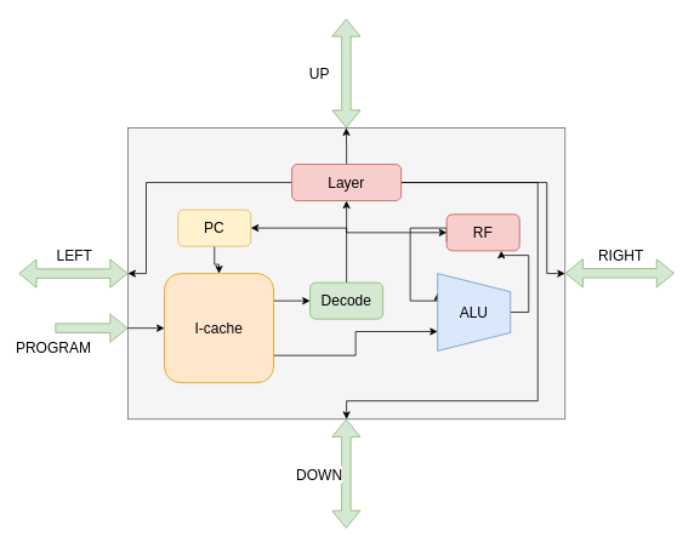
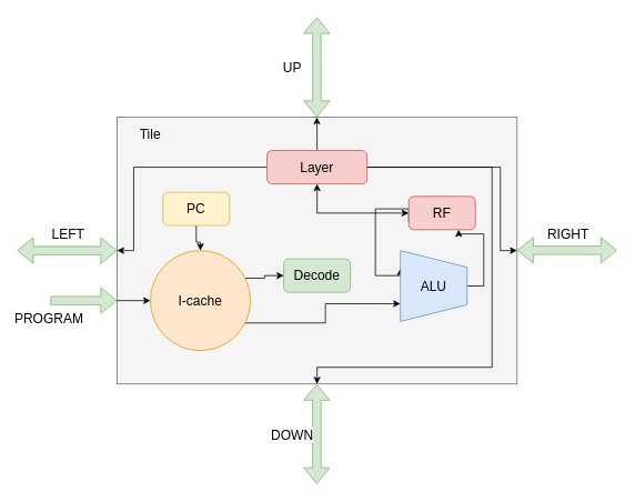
  <mxCell id="0" />
  <mxCell id="1" style="" parent="0" />
  <mxCell id="2" value="" style="rounded=0;whiteSpace=wrap;html=1;fillColor=#f5f5f5;fontColor=#333333;strokeColor=#666666;" vertex="1" parent="1"><mxGeometry x="140" y="140" width="480" height="320" as="geometry" /></mxCell>
  <mxCell id="3" value="" style="shape=flexArrow;endArrow=classic;startArrow=classic;html=1;rounded=0;entryX=0;entryY=0.5;entryDx=0;entryDy=0;fillColor=#d5e8d4;strokeColor=#82b366;" edge="1" parent="1" target="2"><mxGeometry width="100" height="100" relative="1" as="geometry"><mxPoint x="20" y="300" as="sourcePoint" /><mxPoint x="120" y="260" as="targetPoint" /></mxGeometry></mxCell>
  <mxCell id="4" value="LEFT" style="edgeLabel;html=1;align=center;verticalAlign=middle;resizable=0;points=[];fontSize=16;" vertex="1" connectable="0" parent="3"><mxGeometry x="-0.27" relative="1" as="geometry"><mxPoint x="16" y="-20" as="offset" /></mxGeometry></mxCell>
  <mxCell id="5" value="" style="shape=flexArrow;endArrow=classic;startArrow=classic;html=1;rounded=0;entryX=0;entryY=0.5;entryDx=0;entryDy=0;fillColor=#d5e8d4;strokeColor=#82b366;" edge="1" parent="1"><mxGeometry width="100" height="100" relative="1" as="geometry"><mxPoint x="620" y="299.66" as="sourcePoint" /><mxPoint x="740" y="299.66" as="targetPoint" /></mxGeometry></mxCell>
  <mxCell id="6" value="RIGHT" style="edgeLabel;html=1;align=center;verticalAlign=middle;resizable=0;points=[];fontSize=16;" vertex="1" connectable="0" parent="5"><mxGeometry x="-0.27" relative="1" as="geometry"><mxPoint x="16" y="-20" as="offset" /></mxGeometry></mxCell>
  <mxCell id="7" value="" style="shape=flexArrow;endArrow=classic;startArrow=classic;html=1;rounded=0;exitX=0.5;exitY=1;exitDx=0;exitDy=0;fillColor=#d5e8d4;strokeColor=#82b366;" edge="1" parent="1"><mxGeometry width="100" height="100" relative="1" as="geometry"><mxPoint x="379.66" y="460" as="sourcePoint" /><mxPoint x="379.66" y="580" as="targetPoint" /></mxGeometry></mxCell>
  <mxCell id="8" value="DOWN" style="edgeLabel;html=1;align=center;verticalAlign=middle;resizable=0;points=[];fontSize=16;" vertex="1" connectable="0" parent="7"><mxGeometry x="-0.27" relative="1" as="geometry"><mxPoint x="-30" y="16" as="offset" /></mxGeometry></mxCell>
  <mxCell id="9" value="" style="shape=flexArrow;endArrow=classic;startArrow=classic;html=1;rounded=0;exitX=0.5;exitY=1;exitDx=0;exitDy=0;fillColor=#d5e8d4;strokeColor=#82b366;" edge="1" parent="1" target="2"><mxGeometry width="100" height="100" relative="1" as="geometry"><mxPoint x="379.66" y="20" as="sourcePoint" /><mxPoint x="379.66" y="140" as="targetPoint" /></mxGeometry></mxCell>
  <mxCell id="10" value="UP" style="edgeLabel;html=1;align=center;verticalAlign=middle;resizable=0;points=[];fontSize=16;" vertex="1" connectable="0" parent="9"><mxGeometry x="-0.27" relative="1" as="geometry"><mxPoint x="-30" y="16" as="offset" /></mxGeometry></mxCell>
+ <mxCell id="11" value="&lt;font style=&quot;font-size: 16px;&quot;&gt;Tile&lt;/font&gt;" style="text;html=1;strokeColor=none;fillColor=none;align=center;verticalAlign=middle;whiteSpace=wrap;rounded=0;fontSize=16;" vertex="1" parent="1"><mxGeometry x="140" y="140" width="80" height="40" as="geometry" /></mxCell>
  <mxCell id="12" value="Untitled Layer" style="" parent="0" />
  <mxCell id="13" style="edgeStyle=orthogonalEdgeStyle;rounded=0;orthogonalLoop=1;jettySize=auto;html=1;exitX=0;exitY=0.75;exitDx=0;exitDy=0;entryX=0.25;entryY=1;entryDx=0;entryDy=0;fontSize=16;startArrow=none;startFill=0;endArrow=classic;endFill=1;elbow=vertical;" edge="1" parent="12" source="15" target="22"><mxGeometry relative="1" as="geometry"><Array as="points"><mxPoint x="450" y="250" /><mxPoint x="450" y="330" /></Array></mxGeometry></mxCell>
  <mxCell id="14" style="edgeStyle=orthogonalEdgeStyle;rounded=0;orthogonalLoop=1;jettySize=auto;html=1;exitX=0;exitY=0.5;exitDx=0;exitDy=0;entryX=0.5;entryY=1;entryDx=0;entryDy=0;fontSize=16;startArrow=classic;startFill=1;endArrow=classic;endFill=1;elbow=vertical;" edge="1" parent="12" source="15" target="27"><mxGeometry relative="1" as="geometry" /></mxCell>
  <mxCell id="15" value="RF" style="rounded=1;whiteSpace=wrap;html=1;fontSize=16;fillColor=#f8cecc;strokeColor=#b85450;" vertex="1" parent="12"><mxGeometry x="490" y="235" width="80" height="40" as="geometry" /></mxCell>
  <mxCell id="16" style="edgeStyle=orthogonalEdgeStyle;rounded=0;orthogonalLoop=1;jettySize=auto;html=1;exitX=1;exitY=0.75;exitDx=0;exitDy=0;entryX=0.75;entryY=1;entryDx=0;entryDy=0;fontSize=16;" edge="1" parent="12" source="18" target="22"><mxGeometry relative="1" as="geometry" /></mxCell>
  <mxCell id="17" style="edgeStyle=elbowEdgeStyle;rounded=0;orthogonalLoop=1;jettySize=auto;html=1;exitX=1;exitY=0.25;exitDx=0;exitDy=0;fontSize=16;startArrow=none;startFill=0;endArrow=classic;endFill=1;" edge="1" parent="12" source="18" target="30"><mxGeometry relative="1" as="geometry" /></mxCell>
- <mxCell id="18" value="I-cache" style="rounded=1;whiteSpace=wrap;html=1;fontSize=16;fillColor=#ffe6cc;strokeColor=#d79b00;" vertex="1" parent="12"><mxGeometry x="180" y="300" width="120" height="120" as="geometry" /></mxCell>
+ <mxCell id="18" value="I-cache" style="ellipse;whiteSpace=wrap;html=1;fontSize=16;fillColor=#ffe6cc;strokeColor=#d79b00;" vertex="1" parent="12"><mxGeometry x="180" y="300" width="120" height="120" as="geometry" /></mxCell>
  <mxCell id="19" style="edgeStyle=orthogonalEdgeStyle;rounded=0;orthogonalLoop=1;jettySize=auto;html=1;exitX=0.5;exitY=1;exitDx=0;exitDy=0;fontSize=16;startArrow=none;startFill=0;endArrow=classic;endFill=1;elbow=vertical;" edge="1" parent="12" source="20" target="18"><mxGeometry relative="1" as="geometry" /></mxCell>
  <mxCell id="20" value="PC" style="rounded=1;whiteSpace=wrap;html=1;fontSize=16;fillColor=#fff2cc;strokeColor=#d6b656;" vertex="1" parent="12"><mxGeometry x="195" y="230" width="80" height="40" as="geometry" /></mxCell>
  <mxCell id="21" style="edgeStyle=orthogonalEdgeStyle;rounded=0;orthogonalLoop=1;jettySize=auto;html=1;exitX=0.5;exitY=0;exitDx=0;exitDy=0;entryX=0.75;entryY=1;entryDx=0;entryDy=0;fontSize=16;" edge="1" parent="12" source="22" target="15"><mxGeometry relative="1" as="geometry" /></mxCell>
  <mxCell id="22" value="ALU" style="shape=trapezoid;perimeter=trapezoidPerimeter;whiteSpace=wrap;html=1;fixedSize=1;fontSize=16;fillColor=#dae8fc;direction=south;strokeColor=#6c8ebf;" vertex="1" parent="12"><mxGeometry x="480" y="300" width="80" height="85" as="geometry" /></mxCell>
  <mxCell id="23" style="edgeStyle=orthogonalEdgeStyle;rounded=0;orthogonalLoop=1;jettySize=auto;html=1;exitX=0.5;exitY=0;exitDx=0;exitDy=0;fontSize=16;" edge="1" parent="12" source="27"><mxGeometry relative="1" as="geometry"><mxPoint x="379.69" y="140" as="targetPoint" /></mxGeometry></mxCell>
  <mxCell id="24" style="edgeStyle=elbowEdgeStyle;rounded=0;orthogonalLoop=1;jettySize=auto;html=1;exitX=0;exitY=0.5;exitDx=0;exitDy=0;fontSize=16;" edge="1" parent="12" source="27"><mxGeometry relative="1" as="geometry"><mxPoint x="140" y="300" as="targetPoint" /><Array as="points"><mxPoint x="160" y="260" /></Array></mxGeometry></mxCell>
  <mxCell id="25" style="edgeStyle=elbowEdgeStyle;rounded=0;orthogonalLoop=1;jettySize=auto;html=1;exitX=1;exitY=0.5;exitDx=0;exitDy=0;fontSize=16;" edge="1" parent="12" source="27"><mxGeometry relative="1" as="geometry"><mxPoint x="620" y="300" as="targetPoint" /><Array as="points"><mxPoint x="600" y="260" /></Array></mxGeometry></mxCell>
  <mxCell id="26" style="edgeStyle=elbowEdgeStyle;rounded=0;orthogonalLoop=1;jettySize=auto;html=1;exitX=1;exitY=0.5;exitDx=0;exitDy=0;fontSize=16;endArrow=none;endFill=0;startArrow=none;startFill=0;" edge="1" parent="12" source="27"><mxGeometry relative="1" as="geometry"><mxPoint x="380" y="440" as="targetPoint" /><Array as="points"><mxPoint x="590" y="320" /><mxPoint x="600" y="380" /></Array></mxGeometry></mxCell>
  <mxCell id="27" value="Layer" style="rounded=1;whiteSpace=wrap;html=1;fontSize=16;fillColor=#f8cecc;strokeColor=#b85450;" vertex="1" parent="12"><mxGeometry x="320" y="180" width="120" height="40" as="geometry" /></mxCell>
  <mxCell id="28" value="" style="endArrow=classic;html=1;rounded=0;fontSize=16;" edge="1" parent="12"><mxGeometry width="50" height="50" relative="1" as="geometry"><mxPoint x="380" y="440" as="sourcePoint" /><mxPoint x="380" y="460" as="targetPoint" /></mxGeometry></mxCell>
- <mxCell id="29" style="edgeStyle=orthogonalEdgeStyle;rounded=0;orthogonalLoop=1;jettySize=auto;elbow=vertical;html=1;exitX=0.5;exitY=0;exitDx=0;exitDy=0;fontSize=16;startArrow=none;startFill=0;endArrow=classic;endFill=1;entryX=1;entryY=0.5;entryDx=0;entryDy=0;" edge="1" parent="12" source="30" target="20"><mxGeometry relative="1" as="geometry" /></mxCell>
  <mxCell id="30" value="Decode" style="rounded=1;whiteSpace=wrap;html=1;fontSize=16;fillColor=#d5e8d4;strokeColor=#82b366;" vertex="1" parent="12"><mxGeometry x="340" y="310" width="80" height="40" as="geometry" /></mxCell>
  <mxCell id="31" value="" style="shape=flexArrow;endArrow=classic;html=1;rounded=0;fontSize=16;elbow=vertical;fillColor=#d5e8d4;strokeColor=#82b366;" edge="1" parent="12"><mxGeometry width="50" height="50" relative="1" as="geometry"><mxPoint x="60" y="360" as="sourcePoint" /><mxPoint x="140" y="360" as="targetPoint" /></mxGeometry></mxCell>
  <mxCell id="32" value="PROGRAM" style="edgeLabel;html=1;align=center;verticalAlign=middle;resizable=0;points=[];fontSize=16;" vertex="1" connectable="0" parent="31"><mxGeometry x="-0.329" y="1" relative="1" as="geometry"><mxPoint x="-30" y="21" as="offset" /></mxGeometry></mxCell>
  <mxCell id="33" value="" style="endArrow=classic;html=1;rounded=0;fontSize=16;elbow=vertical;entryX=0;entryY=0.5;entryDx=0;entryDy=0;" edge="1" parent="12" target="18"><mxGeometry width="50" height="50" relative="1" as="geometry"><mxPoint x="140" y="360" as="sourcePoint" /><mxPoint x="180" y="410" as="targetPoint" /></mxGeometry></mxCell>
